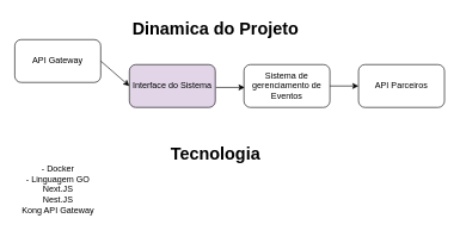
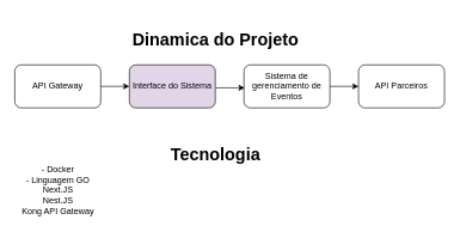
  <mxCell id="0" />
  <mxCell id="1" parent="0" />
- <mxCell id="2" value="Dinamica do Projeto" style="text;strokeColor=none;fillColor=none;html=1;fontSize=24;fontStyle=1;verticalAlign=middle;align=center;" vertex="1" parent="1"><mxGeometry x="180" y="20" width="240" height="40" as="geometry" /></mxCell>
- <mxCell id="3" value="API Gateway" style="rounded=1;whiteSpace=wrap;html=1;" vertex="1" parent="1"><mxGeometry x="20" y="55" width="120" height="60" as="geometry" /></mxCell>
+ <mxCell id="2" value="Dinamica do Projeto" style="text;strokeColor=none;fillColor=none;html=1;fontSize=24;fontStyle=1;verticalAlign=middle;align=center;" vertex="1" parent="1"><mxGeometry x="180" y="35" width="240" height="40" as="geometry" /></mxCell>
+ <mxCell id="3" value="API Gateway" style="rounded=1;whiteSpace=wrap;html=1;" vertex="1" parent="1"><mxGeometry y="90" width="120" height="60" as="geometry" x="20" /></mxCell>
  <mxCell id="4" value="Interface do Sistema" style="rounded=1;whiteSpace=wrap;html=1;fillColor=#e1d5e7;" vertex="1" parent="1"><mxGeometry x="180" y="90" width="120" height="60" as="geometry" /></mxCell>
  <mxCell id="5" value="Sistema de gerenciamento de Eventos&lt;br&gt;" style="rounded=1;whiteSpace=wrap;html=1;" vertex="1" parent="1"><mxGeometry x="340" y="90" width="120" height="60" as="geometry" /></mxCell>
  <mxCell id="6" value="API Parceiros" style="rounded=1;whiteSpace=wrap;html=1;" vertex="1" parent="1"><mxGeometry x="500" y="90" width="120" height="60" as="geometry" /></mxCell>
  <mxCell id="7" value="" style="endArrow=classic;html=1;exitX=1;exitY=0.5;exitDx=0;exitDy=0;entryX=0;entryY=0.5;entryDx=0;entryDy=0;" edge="1" parent="1" source="3" target="4"><mxGeometry width="50" height="50" relative="1" as="geometry"><mxPoint x="320" y="330" as="sourcePoint" /><mxPoint x="370" y="280" as="targetPoint" /></mxGeometry></mxCell>
  <mxCell id="8" value="" style="endArrow=classic;html=1;exitX=1;exitY=0.5;exitDx=0;exitDy=0;entryX=0;entryY=0.5;entryDx=0;entryDy=0;" edge="1" parent="1"><mxGeometry width="50" height="50" relative="1" as="geometry"><mxPoint x="301" y="122" as="sourcePoint" /><mxPoint x="341" y="122" as="targetPoint" /></mxGeometry></mxCell>
  <mxCell id="9" value="" style="endArrow=classic;html=1;entryX=0;entryY=0.5;entryDx=0;entryDy=0;exitX=1;exitY=0.5;exitDx=0;exitDy=0;" edge="1" parent="1" source="5" target="6"><mxGeometry width="50" height="50" relative="1" as="geometry"><mxPoint x="320" y="330" as="sourcePoint" /><mxPoint x="370" y="280" as="targetPoint" /></mxGeometry></mxCell>
  <mxCell id="10" value="Tecnologia" style="text;strokeColor=none;fillColor=none;html=1;fontSize=24;fontStyle=1;verticalAlign=middle;align=center;" vertex="1" parent="1"><mxGeometry x="180" y="195" width="240" height="40" as="geometry" /></mxCell>
  <mxCell id="11" value="- Docker&lt;br&gt;- Linguagem GO&lt;br&gt;Next.JS&lt;br&gt;Nest.JS&lt;br&gt;Kong API Gateway&lt;br&gt;" style="text;html=1;align=center;verticalAlign=middle;resizable=0;points=[];autosize=1;strokeColor=none;fillColor=none;" vertex="1" parent="1"><mxGeometry y="220" width="120" height="90" as="geometry" x="20" /></mxCell>
